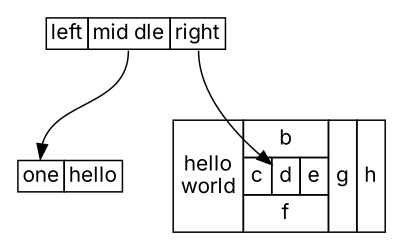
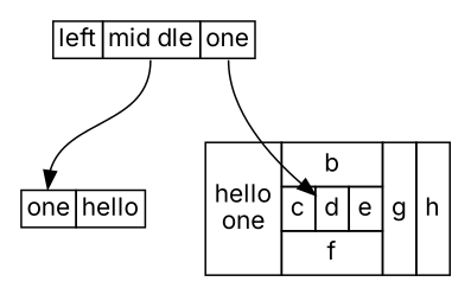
  digraph {
    fontname=Inter
    node [fontname=Inter shape=plaintext]
    edge [fontname=Inter]
-   n1 [label=< 			<TABLE BORDER="0" CELLBORDER="1" CELLSPACING="0"> 				<TR> 					<TD>left</TD> 					<TD PORT="f1">mid dle</TD> 					<TD PORT="f2">right</TD> 				</TR> 			</TABLE> 		>]
+   n1 [label=< 			<TABLE BORDER="0" CELLBORDER="1" CELLSPACING="0"> 				<TR> 					<TD>left</TD> 					<TD PORT="f1">mid dle</TD> 					<TD PORT="f2">one</TD> 				</TR> 			</TABLE> 		>]
    n2 [label=< 			<TABLE BORDER="0" CELLBORDER="1" CELLSPACING="0"> 				<TR> 					<TD PORT="f0">one</TD> 					<TD>hello</TD> 				</TR> 			</TABLE> 		>]
-   n3 [label=< 			<TABLE BORDER="0" CELLBORDER="1" CELLSPACING="0" CELLPADDING="4"> 				<TR> 					<TD ROWSPAN="3">hello<BR/>world</TD> 					<TD COLSPAN="3">b</TD> 					<TD ROWSPAN="3">g</TD> 					<TD ROWSPAN="3">h</TD> 				</TR> 				<TR> 					<TD>c</TD> 					<TD PORT="here">d</TD> 					<TD>e</TD> 				</TR> 				<TR> 					<TD COLSPAN="3">f</TD> 				</TR> 			</TABLE> 		>]
+   n3 [label=< 			<TABLE BORDER="0" CELLBORDER="1" CELLSPACING="0" CELLPADDING="4"> 				<TR> 					<TD ROWSPAN="3">hello<BR/>one</TD> 					<TD COLSPAN="3">b</TD> 					<TD ROWSPAN="3">g</TD> 					<TD ROWSPAN="3">h</TD> 				</TR> 				<TR> 					<TD>c</TD> 					<TD PORT="here">d</TD> 					<TD>e</TD> 				</TR> 				<TR> 					<TD COLSPAN="3">f</TD> 				</TR> 			</TABLE> 		>]
    n1 -> n2 [headport=f0 tailport=f1]
    n1 -> n3 [headport=here tailport=f2]
  }
